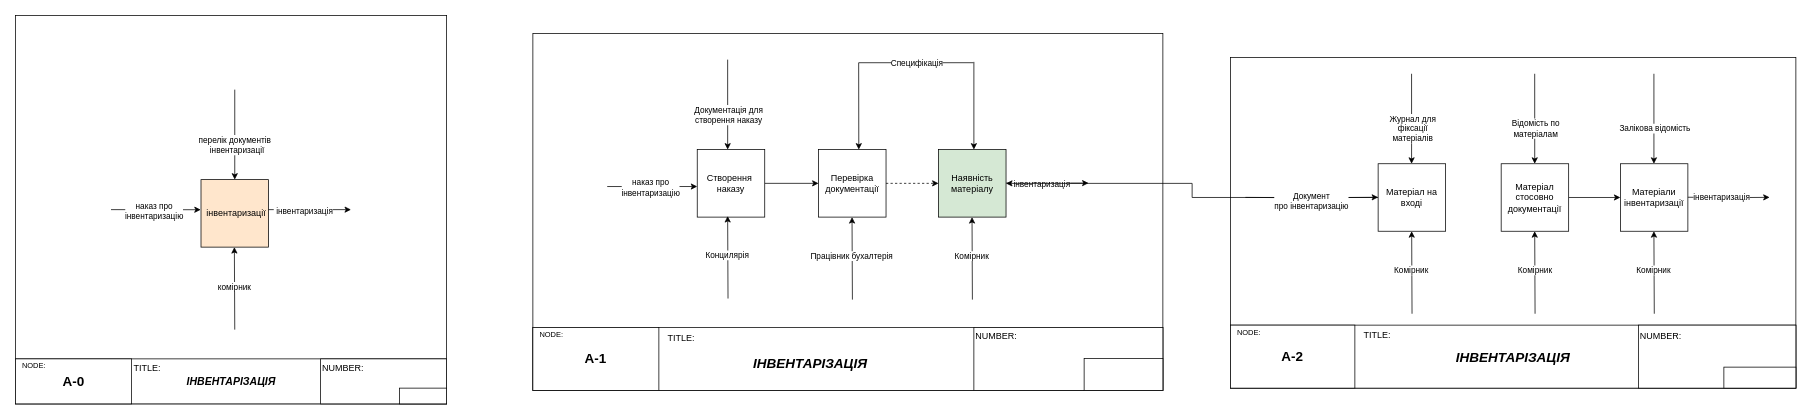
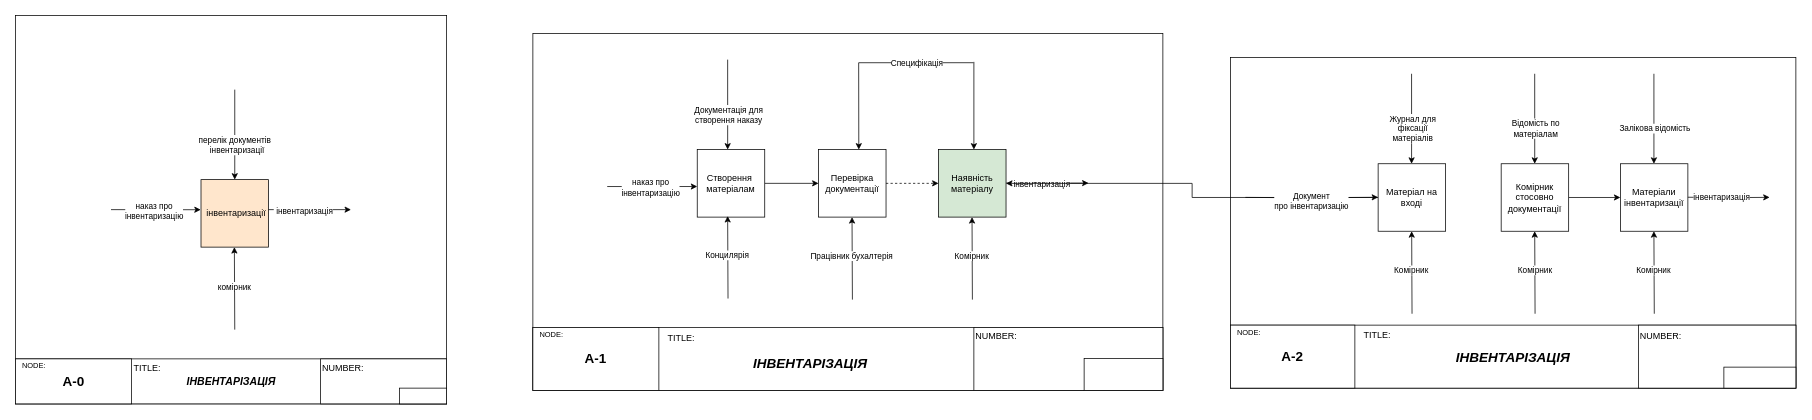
  <mxCell id="0" />
  <mxCell id="1" parent="0" />
  <mxCell id="2" value="" style="rounded=0;whiteSpace=wrap;html=1;" vertex="1" parent="1"><mxGeometry x="20" y="20" width="575" height="518" as="geometry" /></mxCell>
  <mxCell id="3" value="&amp;nbsp;інвентаризації" style="whiteSpace=wrap;html=1;aspect=fixed;fillColor=#ffe6cc;" vertex="1" parent="1"><mxGeometry x="267.5" y="239" width="90" height="90" as="geometry" /></mxCell>
  <mxCell id="4" value="" style="endArrow=classic;html=1;rounded=0;" edge="1" parent="1"><mxGeometry width="50" height="50" relative="1" as="geometry"><mxPoint x="312.5" y="439" as="sourcePoint" /><mxPoint x="312" y="329" as="targetPoint" /></mxGeometry></mxCell>
  <mxCell id="5" value="комірник" style="edgeLabel;html=1;align=center;verticalAlign=middle;resizable=0;points=[];" connectable="0" vertex="1" parent="4"><mxGeometry x="0.054" y="1" relative="1" as="geometry"><mxPoint as="offset" /></mxGeometry></mxCell>
  <mxCell id="6" value="" style="endArrow=classic;html=1;rounded=0;entryX=0.5;entryY=0;entryDx=0;entryDy=0;" edge="1" parent="1" target="3"><mxGeometry width="50" height="50" relative="1" as="geometry"><mxPoint x="312.5" y="119" as="sourcePoint" /><mxPoint x="347.5" y="199" as="targetPoint" /></mxGeometry></mxCell>
  <mxCell id="7" value="перелік документів&amp;nbsp;&lt;br&gt;&amp;nbsp;інвентаризації" style="edgeLabel;html=1;align=center;verticalAlign=middle;resizable=0;points=[];" connectable="0" vertex="1" parent="6"><mxGeometry x="0.218" y="1" relative="1" as="geometry"><mxPoint as="offset" /></mxGeometry></mxCell>
  <mxCell id="8" value="" style="endArrow=classic;html=1;rounded=0;entryX=-0.004;entryY=0.446;entryDx=0;entryDy=0;entryPerimeter=0;" edge="1" parent="1" target="3"><mxGeometry width="50" height="50" relative="1" as="geometry"><mxPoint x="147.5" y="279" as="sourcePoint" /><mxPoint x="247.21" y="279" as="targetPoint" /></mxGeometry></mxCell>
  <mxCell id="9" value="наказ про &lt;br&gt;інвентаризацію" style="edgeLabel;html=1;align=center;verticalAlign=middle;resizable=0;points=[];" connectable="0" vertex="1" parent="8"><mxGeometry x="-0.051" y="-1" relative="1" as="geometry"><mxPoint as="offset" /></mxGeometry></mxCell>
  <mxCell id="10" value="" style="endArrow=classic;html=1;rounded=0;exitX=1;exitY=0.5;exitDx=0;exitDy=0;" edge="1" parent="1"><mxGeometry width="50" height="50" relative="1" as="geometry"><mxPoint x="357.5" y="279" as="sourcePoint" /><mxPoint x="467.5" y="279" as="targetPoint" /></mxGeometry></mxCell>
  <mxCell id="11" value="&amp;nbsp;інвентаризація" style="edgeLabel;html=1;align=center;verticalAlign=middle;resizable=0;points=[];" connectable="0" vertex="1" parent="10"><mxGeometry x="-0.163" y="-1" relative="1" as="geometry"><mxPoint as="offset" /></mxGeometry></mxCell>
  <mxCell id="12" value="" style="rounded=0;whiteSpace=wrap;html=1;" vertex="1" parent="1"><mxGeometry x="20" y="478" width="575" height="60" as="geometry" /></mxCell>
  <mxCell id="13" value="" style="rounded=0;whiteSpace=wrap;html=1;" vertex="1" parent="1"><mxGeometry x="20" y="478" width="155" height="60" as="geometry" /></mxCell>
  <mxCell id="14" value="&lt;h5&gt;&lt;span style=&quot;font-weight: normal;&quot;&gt;NODE:&lt;/span&gt;&lt;/h5&gt;" style="text;html=1;strokeColor=none;fillColor=none;align=center;verticalAlign=middle;whiteSpace=wrap;rounded=0;" vertex="1" parent="1"><mxGeometry x="20" y="478" width="50" height="18" as="geometry" /></mxCell>
  <mxCell id="15" value="&lt;h2&gt;&lt;b&gt;A-0&lt;/b&gt;&lt;/h2&gt;" style="text;html=1;strokeColor=none;fillColor=none;align=center;verticalAlign=middle;whiteSpace=wrap;rounded=0;" vertex="1" parent="1"><mxGeometry x="67.5" y="493" width="60" height="30" as="geometry" /></mxCell>
  <mxCell id="16" value="TITLE:" style="text;html=1;strokeColor=none;fillColor=none;align=center;verticalAlign=middle;whiteSpace=wrap;rounded=0;" vertex="1" parent="1"><mxGeometry x="166" y="475" width="60" height="30" as="geometry" /></mxCell>
  <mxCell id="17" value="&lt;h3&gt;&lt;b&gt;&lt;i&gt;ІНВЕНТАРІЗАЦІЯ&lt;/i&gt;&lt;/b&gt;&lt;/h3&gt;" style="text;html=1;strokeColor=none;fillColor=none;align=center;verticalAlign=middle;whiteSpace=wrap;rounded=0;" vertex="1" parent="1"><mxGeometry x="277.5" y="493" width="60" height="30" as="geometry" /></mxCell>
  <mxCell id="18" value="" style="rounded=0;whiteSpace=wrap;html=1;" vertex="1" parent="1"><mxGeometry x="427" y="478" width="168" height="60" as="geometry" /></mxCell>
  <mxCell id="19" value="" style="rounded=0;whiteSpace=wrap;html=1;" vertex="1" parent="1"><mxGeometry x="532" y="517" width="63" height="21" as="geometry" /></mxCell>
  <mxCell id="20" value="NUMBER:" style="text;html=1;strokeColor=none;fillColor=none;align=center;verticalAlign=middle;whiteSpace=wrap;rounded=0;" vertex="1" parent="1"><mxGeometry x="427" y="475" width="60" height="30" as="geometry" /></mxCell>
  <mxCell id="21" value="" style="rounded=0;whiteSpace=wrap;html=1;" vertex="1" parent="1"><mxGeometry x="710" y="44" width="840" height="476" as="geometry" /></mxCell>
  <mxCell id="22" value="Наявність матеріалу" style="whiteSpace=wrap;html=1;aspect=fixed;fillColor=#d5e8d4;" vertex="1" parent="1"><mxGeometry x="1250.882" y="198.972" width="90" height="90" as="geometry" /></mxCell>
  <mxCell id="23" style="edgeStyle=orthogonalEdgeStyle;rounded=0;orthogonalLoop=1;jettySize=auto;html=1;entryX=0;entryY=0.5;entryDx=0;entryDy=0;dashed=1;" edge="1" parent="1" source="24" target="22"><mxGeometry relative="1" as="geometry" /></mxCell>
  <mxCell id="24" value="Перевірка документації" style="whiteSpace=wrap;html=1;aspect=fixed;" vertex="1" parent="1"><mxGeometry x="1090.885" y="198.965" width="90" height="90" as="geometry" /></mxCell>
  <mxCell id="25" style="edgeStyle=orthogonalEdgeStyle;rounded=0;orthogonalLoop=1;jettySize=auto;html=1;entryX=0;entryY=0.5;entryDx=0;entryDy=0;" edge="1" parent="1" source="26" target="24"><mxGeometry relative="1" as="geometry" /></mxCell>
- <mxCell id="26" value="Створення&amp;nbsp;&lt;br&gt;наказу" style="whiteSpace=wrap;html=1;aspect=fixed;" vertex="1" parent="1"><mxGeometry x="929.148" y="198.977" width="90" height="90" as="geometry" /></mxCell>
+ <mxCell id="26" value="Створення&amp;nbsp;&lt;br&gt;матеріалам" style="whiteSpace=wrap;html=1;aspect=fixed;" vertex="1" parent="1"><mxGeometry x="929.148" y="198.977" width="90" height="90" as="geometry" /></mxCell>
  <mxCell id="27" value="" style="endArrow=classic;html=1;rounded=0;entryX=-0.004;entryY=0.446;entryDx=0;entryDy=0;entryPerimeter=0;" edge="1" parent="1"><mxGeometry width="50" height="50" relative="1" as="geometry"><mxPoint x="809.122" y="248.222" as="sourcePoint" /><mxPoint x="929.152" y="248.183" as="targetPoint" /></mxGeometry></mxCell>
  <mxCell id="28" value="наказ про &lt;br&gt;інвентаризацію" style="edgeLabel;html=1;align=center;verticalAlign=middle;resizable=0;points=[];" connectable="0" vertex="1" parent="27"><mxGeometry x="-0.051" y="-1" relative="1" as="geometry"><mxPoint as="offset" /></mxGeometry></mxCell>
  <mxCell id="29" value="" style="endArrow=classic;html=1;rounded=0;exitX=1;exitY=0.5;exitDx=0;exitDy=0;" edge="1" parent="1"><mxGeometry width="50" height="50" relative="1" as="geometry"><mxPoint x="1340.883" y="243.632" as="sourcePoint" /><mxPoint x="1450.883" y="243.632" as="targetPoint" /></mxGeometry></mxCell>
  <mxCell id="30" value="&amp;nbsp;інвентаризація" style="edgeLabel;html=1;align=center;verticalAlign=middle;resizable=0;points=[];" connectable="0" vertex="1" parent="29"><mxGeometry x="-0.163" y="-1" relative="1" as="geometry"><mxPoint as="offset" /></mxGeometry></mxCell>
  <mxCell id="31" value="" style="endArrow=classic;html=1;rounded=0;" edge="1" parent="1"><mxGeometry width="50" height="50" relative="1" as="geometry"><mxPoint x="970.192" y="397.552" as="sourcePoint" /><mxPoint x="969.692" y="287.552" as="targetPoint" /></mxGeometry></mxCell>
  <mxCell id="32" value="Концилярія" style="edgeLabel;html=1;align=center;verticalAlign=middle;resizable=0;points=[];" connectable="0" vertex="1" parent="31"><mxGeometry x="0.054" y="1" relative="1" as="geometry"><mxPoint as="offset" /></mxGeometry></mxCell>
  <mxCell id="33" value="" style="endArrow=classic;html=1;rounded=0;" edge="1" parent="1"><mxGeometry width="50" height="50" relative="1" as="geometry"><mxPoint x="1136.045" y="398.975" as="sourcePoint" /><mxPoint x="1135.545" y="288.975" as="targetPoint" /></mxGeometry></mxCell>
  <mxCell id="34" value="Працівник бухалтерія" style="edgeLabel;html=1;align=center;verticalAlign=middle;resizable=0;points=[];" connectable="0" vertex="1" parent="33"><mxGeometry x="0.054" y="1" relative="1" as="geometry"><mxPoint as="offset" /></mxGeometry></mxCell>
  <mxCell id="35" value="" style="endArrow=classic;html=1;rounded=0;" edge="1" parent="1"><mxGeometry width="50" height="50" relative="1" as="geometry"><mxPoint x="1296.038" y="398.977" as="sourcePoint" /><mxPoint x="1295.538" y="288.977" as="targetPoint" /></mxGeometry></mxCell>
  <mxCell id="36" value="Комірник" style="edgeLabel;html=1;align=center;verticalAlign=middle;resizable=0;points=[];" connectable="0" vertex="1" parent="35"><mxGeometry x="0.054" y="1" relative="1" as="geometry"><mxPoint as="offset" /></mxGeometry></mxCell>
  <mxCell id="37" value="" style="endArrow=classic;html=1;rounded=0;entryX=0.5;entryY=0;entryDx=0;entryDy=0;" edge="1" parent="1"><mxGeometry width="50" height="50" relative="1" as="geometry"><mxPoint x="969.692" y="79.002" as="sourcePoint" /><mxPoint x="969.722" y="198.963" as="targetPoint" /></mxGeometry></mxCell>
  <mxCell id="38" value="Документація для&lt;br&gt;створення наказу" style="edgeLabel;html=1;align=center;verticalAlign=middle;resizable=0;points=[];" connectable="0" vertex="1" parent="37"><mxGeometry x="0.218" y="1" relative="1" as="geometry"><mxPoint as="offset" /></mxGeometry></mxCell>
  <mxCell id="39" value="" style="endArrow=classic;html=1;rounded=0;entryX=0.5;entryY=0;entryDx=0;entryDy=0;" edge="1" parent="1"><mxGeometry width="50" height="50" relative="1" as="geometry"><mxPoint x="1297.38" y="83.12" as="sourcePoint" /><mxPoint x="1144.575" y="198.965" as="targetPoint" /><Array as="points"><mxPoint x="1144.38" y="83.13" /></Array></mxGeometry></mxCell>
  <mxCell id="40" value="Специфікація" style="edgeLabel;html=1;align=center;verticalAlign=middle;resizable=0;points=[];" connectable="0" vertex="1" parent="39"><mxGeometry x="0.218" y="1" relative="1" as="geometry"><mxPoint x="76" y="-11" as="offset" /></mxGeometry></mxCell>
  <mxCell id="41" value="" style="endArrow=classic;html=1;rounded=0;" edge="1" parent="1"><mxGeometry width="50" height="50" relative="1" as="geometry"><mxPoint x="1298" y="81.99" as="sourcePoint" /><mxPoint x="1298" y="198.96" as="targetPoint" /></mxGeometry></mxCell>
  <mxCell id="42" value="" style="rounded=0;whiteSpace=wrap;html=1;" vertex="1" parent="1"><mxGeometry x="710" y="436" width="840" height="84" as="geometry" /></mxCell>
  <mxCell id="43" value="" style="rounded=0;whiteSpace=wrap;html=1;" vertex="1" parent="1"><mxGeometry x="710" y="436" width="168" height="84" as="geometry" /></mxCell>
  <mxCell id="44" value="" style="rounded=0;whiteSpace=wrap;html=1;" vertex="1" parent="1"><mxGeometry x="1298" y="436" width="252" height="84" as="geometry" /></mxCell>
  <mxCell id="45" value="&lt;h5&gt;&lt;span style=&quot;font-weight: normal;&quot;&gt;NODE:&lt;/span&gt;&lt;/h5&gt;" style="text;html=1;strokeColor=none;fillColor=none;align=center;verticalAlign=middle;whiteSpace=wrap;rounded=0;" vertex="1" parent="1"><mxGeometry x="710" y="436" width="50" height="18" as="geometry" /></mxCell>
  <mxCell id="46" value="TITLE:" style="text;html=1;strokeColor=none;fillColor=none;align=center;verticalAlign=middle;whiteSpace=wrap;rounded=0;" vertex="1" parent="1"><mxGeometry x="878" y="436" width="60" height="30" as="geometry" /></mxCell>
  <mxCell id="47" value="NUMBER:" style="text;html=1;strokeColor=none;fillColor=none;align=center;verticalAlign=middle;whiteSpace=wrap;rounded=0;" vertex="1" parent="1"><mxGeometry x="1298" y="433" width="60" height="30" as="geometry" /></mxCell>
  <mxCell id="48" value="&lt;h2&gt;&lt;i style=&quot;&quot;&gt;&lt;b&gt;ІНВЕНТАРІЗАЦІЯ&lt;/b&gt;&lt;/i&gt;&lt;/h2&gt;" style="text;html=1;strokeColor=none;fillColor=none;align=center;verticalAlign=middle;whiteSpace=wrap;rounded=0;" vertex="1" parent="1"><mxGeometry x="1050" y="469" width="60" height="30" as="geometry" /></mxCell>
  <mxCell id="49" value="&lt;h2&gt;&lt;b&gt;A-1&lt;/b&gt;&lt;/h2&gt;" style="text;html=1;strokeColor=none;fillColor=none;align=center;verticalAlign=middle;whiteSpace=wrap;rounded=0;" vertex="1" parent="1"><mxGeometry x="764" y="463" width="60" height="30" as="geometry" /></mxCell>
  <mxCell id="50" value="" style="rounded=0;whiteSpace=wrap;html=1;" vertex="1" parent="1"><mxGeometry x="1445" y="477.5" width="105" height="42.5" as="geometry" /></mxCell>
  <mxCell id="51" value="" style="rounded=0;whiteSpace=wrap;html=1;" vertex="1" parent="1"><mxGeometry x="1640" y="76" width="754" height="441" as="geometry" /></mxCell>
  <mxCell id="52" style="edgeStyle=orthogonalEdgeStyle;rounded=0;orthogonalLoop=1;jettySize=auto;html=1;" edge="1" parent="1" source="53" target="22"><mxGeometry relative="1" as="geometry" /></mxCell>
  <mxCell id="53" value="Матеріал на вході" style="whiteSpace=wrap;html=1;aspect=fixed;" vertex="1" parent="1"><mxGeometry x="1837.005" y="217.825" width="90" height="90" as="geometry" /></mxCell>
  <mxCell id="54" style="edgeStyle=orthogonalEdgeStyle;rounded=0;orthogonalLoop=1;jettySize=auto;html=1;" edge="1" parent="1" source="55" target="56"><mxGeometry relative="1" as="geometry" /></mxCell>
- <mxCell id="55" value="Матеріал стосовно документації" style="whiteSpace=wrap;html=1;aspect=fixed;" vertex="1" parent="1"><mxGeometry x="2001.057" y="217.828" width="90" height="90" as="geometry" /></mxCell>
+ <mxCell id="55" value="Комірник стосовно документації" style="whiteSpace=wrap;html=1;aspect=fixed;" vertex="1" parent="1"><mxGeometry x="2001.057" y="217.828" width="90" height="90" as="geometry" /></mxCell>
  <mxCell id="56" value="Матеріали&lt;br&gt;інвентаризації" style="whiteSpace=wrap;html=1;aspect=fixed;" vertex="1" parent="1"><mxGeometry x="2160" y="217.83" width="90" height="90" as="geometry" /></mxCell>
  <mxCell id="57" value="" style="endArrow=classic;html=1;rounded=0;" edge="1" parent="1"><mxGeometry width="50" height="50" relative="1" as="geometry"><mxPoint x="1882.22" y="417.83" as="sourcePoint" /><mxPoint x="1881.72" y="307.83" as="targetPoint" /></mxGeometry></mxCell>
  <mxCell id="58" value="Комірник" style="edgeLabel;html=1;align=center;verticalAlign=middle;resizable=0;points=[];" connectable="0" vertex="1" parent="57"><mxGeometry x="0.054" y="1" relative="1" as="geometry"><mxPoint as="offset" /></mxGeometry></mxCell>
  <mxCell id="59" value="" style="endArrow=classic;html=1;rounded=0;" edge="1" parent="1"><mxGeometry width="50" height="50" relative="1" as="geometry"><mxPoint x="2046.273" y="417.832" as="sourcePoint" /><mxPoint x="2045.773" y="307.832" as="targetPoint" /></mxGeometry></mxCell>
  <mxCell id="60" value="Комірник" style="edgeLabel;html=1;align=center;verticalAlign=middle;resizable=0;points=[];" connectable="0" vertex="1" parent="59"><mxGeometry x="0.054" y="1" relative="1" as="geometry"><mxPoint as="offset" /></mxGeometry></mxCell>
  <mxCell id="61" value="" style="endArrow=classic;html=1;rounded=0;" edge="1" parent="1"><mxGeometry width="50" height="50" relative="1" as="geometry"><mxPoint x="2205.215" y="417.825" as="sourcePoint" /><mxPoint x="2204.715" y="307.825" as="targetPoint" /></mxGeometry></mxCell>
  <mxCell id="62" value="Комірник" style="edgeLabel;html=1;align=center;verticalAlign=middle;resizable=0;points=[];" connectable="0" vertex="1" parent="61"><mxGeometry x="0.054" y="1" relative="1" as="geometry"><mxPoint as="offset" /></mxGeometry></mxCell>
  <mxCell id="63" style="edgeStyle=orthogonalEdgeStyle;rounded=0;orthogonalLoop=1;jettySize=auto;html=1;" edge="1" parent="1"><mxGeometry relative="1" as="geometry"><mxPoint x="2250.003" y="262.493" as="sourcePoint" /><mxPoint x="2359" y="262.65" as="targetPoint" /></mxGeometry></mxCell>
  <mxCell id="64" value="інвентаризація" style="edgeLabel;html=1;align=center;verticalAlign=middle;resizable=0;points=[];" connectable="0" vertex="1" parent="63"><mxGeometry x="-0.282" y="1" relative="1" as="geometry"><mxPoint x="5" y="1" as="offset" /></mxGeometry></mxCell>
  <mxCell id="65" style="edgeStyle=orthogonalEdgeStyle;rounded=0;orthogonalLoop=1;jettySize=auto;html=1;entryX=0;entryY=0.5;entryDx=0;entryDy=0;" edge="1" parent="1"><mxGeometry relative="1" as="geometry"><mxPoint x="1660" y="262.7" as="sourcePoint" /><mxPoint x="1837.003" y="262.543" as="targetPoint" /></mxGeometry></mxCell>
  <mxCell id="66" value="Документ&lt;br&gt;про інвентаризацію" style="edgeLabel;html=1;align=center;verticalAlign=middle;resizable=0;points=[];" connectable="0" vertex="1" parent="65"><mxGeometry x="-0.234" y="-1" relative="1" as="geometry"><mxPoint x="20" y="3" as="offset" /></mxGeometry></mxCell>
  <mxCell id="67" value="" style="endArrow=classic;html=1;rounded=0;entryX=0.5;entryY=0;entryDx=0;entryDy=0;" edge="1" parent="1"><mxGeometry width="50" height="50" relative="1" as="geometry"><mxPoint x="1881.585" y="97.865" as="sourcePoint" /><mxPoint x="1881.615" y="217.825" as="targetPoint" /></mxGeometry></mxCell>
  <mxCell id="68" value="Журнал для &lt;br&gt;фіксації&lt;br&gt;матеріалів" style="edgeLabel;html=1;align=center;verticalAlign=middle;resizable=0;points=[];" connectable="0" vertex="1" parent="67"><mxGeometry x="0.218" y="1" relative="1" as="geometry"><mxPoint as="offset" /></mxGeometry></mxCell>
  <mxCell id="69" value="" style="endArrow=classic;html=1;rounded=0;entryX=0.5;entryY=0;entryDx=0;entryDy=0;" edge="1" parent="1"><mxGeometry width="50" height="50" relative="1" as="geometry"><mxPoint x="2045.767" y="97.867" as="sourcePoint" /><mxPoint x="2045.798" y="217.828" as="targetPoint" /></mxGeometry></mxCell>
  <mxCell id="70" value="Відомість по &lt;br&gt;матеріалам" style="edgeLabel;html=1;align=center;verticalAlign=middle;resizable=0;points=[];" connectable="0" vertex="1" parent="69"><mxGeometry x="0.218" y="1" relative="1" as="geometry"><mxPoint as="offset" /></mxGeometry></mxCell>
  <mxCell id="71" value="" style="endArrow=classic;html=1;rounded=0;entryX=0.5;entryY=0;entryDx=0;entryDy=0;" edge="1" parent="1"><mxGeometry width="50" height="50" relative="1" as="geometry"><mxPoint x="2204.71" y="97.87" as="sourcePoint" /><mxPoint x="2204.74" y="217.83" as="targetPoint" /></mxGeometry></mxCell>
  <mxCell id="72" value="Залікова відомість" style="edgeLabel;html=1;align=center;verticalAlign=middle;resizable=0;points=[];" connectable="0" vertex="1" parent="71"><mxGeometry x="0.218" y="1" relative="1" as="geometry"><mxPoint as="offset" /></mxGeometry></mxCell>
  <mxCell id="73" value="" style="rounded=0;whiteSpace=wrap;html=1;" vertex="1" parent="1"><mxGeometry x="1640" y="433" width="754" height="84" as="geometry" /></mxCell>
  <mxCell id="74" value="" style="rounded=0;whiteSpace=wrap;html=1;fontStyle=0" vertex="1" parent="1"><mxGeometry x="1640" y="433" width="166" height="84" as="geometry" /></mxCell>
  <mxCell id="75" value="" style="rounded=0;whiteSpace=wrap;html=1;fontStyle=0" vertex="1" parent="1"><mxGeometry x="2184" y="433" width="210" height="84" as="geometry" /></mxCell>
  <mxCell id="76" value="&lt;h5&gt;&lt;span style=&quot;font-weight: normal;&quot;&gt;NODE:&lt;/span&gt;&lt;/h5&gt;" style="text;html=1;strokeColor=none;fillColor=none;align=center;verticalAlign=middle;whiteSpace=wrap;rounded=0;" vertex="1" parent="1"><mxGeometry x="1640" y="433" width="50" height="18" as="geometry" /></mxCell>
  <mxCell id="77" value="&lt;h2&gt;&lt;b&gt;A-2&lt;/b&gt;&lt;/h2&gt;" style="text;html=1;strokeColor=none;fillColor=none;align=center;verticalAlign=middle;whiteSpace=wrap;rounded=0;" vertex="1" parent="1"><mxGeometry x="1693" y="460" width="60" height="30" as="geometry" /></mxCell>
  <mxCell id="78" value="&lt;h2&gt;&lt;i style=&quot;&quot;&gt;&lt;b&gt;ІНВЕНТАРІЗАЦІЯ&lt;/b&gt;&lt;/i&gt;&lt;/h2&gt;" style="text;html=1;strokeColor=none;fillColor=none;align=center;verticalAlign=middle;whiteSpace=wrap;rounded=0;" vertex="1" parent="1"><mxGeometry x="1987" y="462" width="60" height="30" as="geometry" /></mxCell>
  <mxCell id="79" value="TITLE:" style="text;html=1;strokeColor=none;fillColor=none;align=center;verticalAlign=middle;whiteSpace=wrap;rounded=0;" vertex="1" parent="1"><mxGeometry x="1806" y="432" width="60" height="30" as="geometry" /></mxCell>
  <mxCell id="80" value="NUMBER:" style="text;html=1;strokeColor=none;fillColor=none;align=center;verticalAlign=middle;whiteSpace=wrap;rounded=0;" vertex="1" parent="1"><mxGeometry x="2184" y="433" width="60" height="30" as="geometry" /></mxCell>
  <mxCell id="81" value="" style="rounded=0;whiteSpace=wrap;html=1;" vertex="1" parent="1"><mxGeometry x="2298" y="489" width="96" height="28" as="geometry" /></mxCell>
